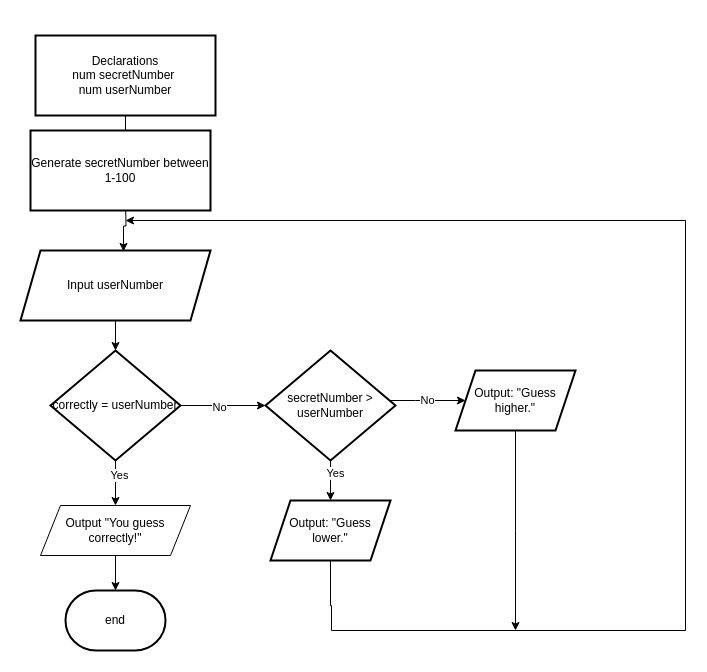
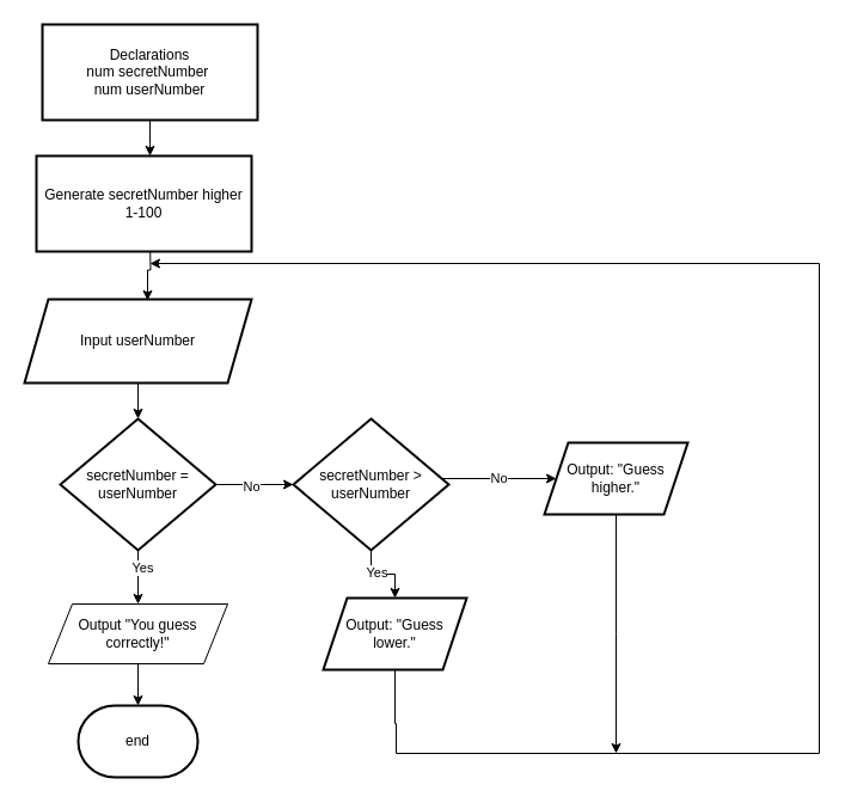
  <mxCell id="0" />
  <mxCell id="1" parent="0" />
  <mxCell id="2" value="" style="edgeStyle=orthogonalEdgeStyle;rounded=0;orthogonalLoop=1;jettySize=auto;html=1;" edge="1" parent="1" source="3"><mxGeometry relative="1" as="geometry"><mxPoint x="125" y="130" as="targetPoint" /></mxGeometry></mxCell>
- <mxCell id="3" value="Declarations&lt;div&gt;num secretNumber&amp;nbsp;&lt;/div&gt;&lt;div&gt;num userNumber&lt;/div&gt;" style="whiteSpace=wrap;html=1;strokeWidth=2;" vertex="1" parent="1"><mxGeometry x="35" y="35" width="180" height="80" as="geometry" /></mxCell>
+ <mxCell id="3" value="Declarations&lt;div&gt;num secretNumber&amp;nbsp;&lt;/div&gt;&lt;div&gt;num userNumber&lt;/div&gt;" style="whiteSpace=wrap;html=1;strokeWidth=2;" vertex="1" parent="1"><mxGeometry x="35" y="20" width="180" height="80" as="geometry" /></mxCell>
  <mxCell id="4" value="" style="edgeStyle=orthogonalEdgeStyle;rounded=0;orthogonalLoop=1;jettySize=auto;html=1;entryX=0.542;entryY=0.014;entryDx=0;entryDy=0;entryPerimeter=0;" edge="1" parent="1" target="7"><mxGeometry relative="1" as="geometry"><mxPoint x="125" y="200" as="sourcePoint" /><mxPoint x="125" y="230" as="targetPoint" /></mxGeometry></mxCell>
  <mxCell id="5" value="" style="edgeStyle=orthogonalEdgeStyle;rounded=0;orthogonalLoop=1;jettySize=auto;html=1;" edge="1" parent="1" target="7"><mxGeometry relative="1" as="geometry"><mxPoint x="125" y="290" as="sourcePoint" /></mxGeometry></mxCell>
  <mxCell id="6" value="" style="edgeStyle=orthogonalEdgeStyle;rounded=0;orthogonalLoop=1;jettySize=auto;html=1;" edge="1" parent="1" source="7" target="12"><mxGeometry relative="1" as="geometry" /></mxCell>
  <mxCell id="7" value="Input userNumber" style="shape=parallelogram;perimeter=parallelogramPerimeter;whiteSpace=wrap;html=1;fixedSize=1;strokeWidth=2;" vertex="1" parent="1"><mxGeometry x="20" y="250" width="190" height="70" as="geometry" /></mxCell>
  <mxCell id="8" value="" style="edgeStyle=orthogonalEdgeStyle;rounded=0;orthogonalLoop=1;jettySize=auto;html=1;" edge="1" parent="1" source="12" target="22"><mxGeometry relative="1" as="geometry" /></mxCell>
  <mxCell id="9" value="Yes" style="edgeLabel;html=1;align=center;verticalAlign=middle;resizable=0;points=[];" vertex="1" connectable="0" parent="8"><mxGeometry x="-0.4" y="3" relative="1" as="geometry"><mxPoint as="offset" /></mxGeometry></mxCell>
  <mxCell id="10" style="edgeStyle=orthogonalEdgeStyle;rounded=0;orthogonalLoop=1;jettySize=auto;html=1;exitX=1;exitY=0.5;exitDx=0;exitDy=0;entryX=0;entryY=0.5;entryDx=0;entryDy=0;" edge="1" parent="1" source="12" target="17"><mxGeometry relative="1" as="geometry" /></mxCell>
  <mxCell id="11" value="No" style="edgeLabel;html=1;align=center;verticalAlign=middle;resizable=0;points=[];" vertex="1" connectable="0" parent="10"><mxGeometry x="-0.1" y="-1" relative="1" as="geometry"><mxPoint as="offset" /></mxGeometry></mxCell>
- <mxCell id="12" value="correctly = userNumber" style="rhombus;whiteSpace=wrap;html=1;strokeWidth=2;" vertex="1" parent="1"><mxGeometry x="50" y="350" width="130" height="110" as="geometry" /></mxCell>
+ <mxCell id="12" value="secretNumber = userNumber" style="rhombus;whiteSpace=wrap;html=1;strokeWidth=2;" vertex="1" parent="1"><mxGeometry x="50" y="350" width="130" height="110" as="geometry" /></mxCell>
  <mxCell id="13" value="" style="edgeStyle=orthogonalEdgeStyle;rounded=0;orthogonalLoop=1;jettySize=auto;html=1;" edge="1" parent="1" source="17"><mxGeometry relative="1" as="geometry"><mxPoint x="465" y="400" as="targetPoint" /><Array as="points"><mxPoint x="415" y="400" /><mxPoint x="415" y="400" /></Array></mxGeometry></mxCell>
  <mxCell id="14" value="No" style="edgeLabel;html=1;align=center;verticalAlign=middle;resizable=0;points=[];" vertex="1" connectable="0" parent="13"><mxGeometry x="-0.028" y="1" relative="1" as="geometry"><mxPoint as="offset" /></mxGeometry></mxCell>
  <mxCell id="15" style="edgeStyle=orthogonalEdgeStyle;rounded=0;orthogonalLoop=1;jettySize=auto;html=1;exitX=0.5;exitY=1;exitDx=0;exitDy=0;" edge="1" parent="1" source="17" target="19"><mxGeometry relative="1" as="geometry" /></mxCell>
  <mxCell id="16" value="Yes" style="edgeLabel;html=1;align=center;verticalAlign=middle;resizable=0;points=[];" vertex="1" connectable="0" parent="15"><mxGeometry x="-0.4" y="4" relative="1" as="geometry"><mxPoint as="offset" /></mxGeometry></mxCell>
- <mxCell id="17" value="secretNumber &amp;gt; userNumber" style="rhombus;whiteSpace=wrap;html=1;strokeWidth=2;" vertex="1" parent="1"><mxGeometry x="265" y="350" width="130" height="110" as="geometry" /></mxCell>
+ <mxCell id="17" value="secretNumber &amp;gt; userNumber" style="rhombus;whiteSpace=wrap;html=1;strokeWidth=2;" vertex="1" parent="1"><mxGeometry x="245" y="350" width="130" height="110" as="geometry" /></mxCell>
  <mxCell id="18" style="edgeStyle=orthogonalEdgeStyle;rounded=0;orthogonalLoop=1;jettySize=auto;html=1;exitX=0.5;exitY=1;exitDx=0;exitDy=0;" edge="1" parent="1" source="19"><mxGeometry relative="1" as="geometry"><mxPoint x="125" y="220" as="targetPoint" /><mxPoint x="330" y="570" as="sourcePoint" /><Array as="points"><mxPoint x="330" y="605" /><mxPoint x="331" y="605" /><mxPoint x="331" y="630" /><mxPoint x="685" y="630" /><mxPoint x="685" y="220" /></Array></mxGeometry></mxCell>
  <mxCell id="19" value="Output: &quot;Guess lower.&quot;" style="shape=parallelogram;perimeter=parallelogramPerimeter;whiteSpace=wrap;html=1;fixedSize=1;strokeWidth=2;" vertex="1" parent="1"><mxGeometry x="270" y="500" width="120" height="60" as="geometry" /></mxCell>
  <mxCell id="20" value="end" style="strokeWidth=2;html=1;shape=mxgraph.flowchart.terminator;whiteSpace=wrap;rotation=0;" vertex="1" parent="1"><mxGeometry x="65" y="590" width="100" height="60" as="geometry" /></mxCell>
  <mxCell id="21" value="" style="edgeStyle=orthogonalEdgeStyle;rounded=0;orthogonalLoop=1;jettySize=auto;html=1;" edge="1" parent="1" source="22" target="20"><mxGeometry relative="1" as="geometry" /></mxCell>
  <mxCell id="22" value="Output &quot;You guess correctly!&quot;" style="shape=parallelogram;perimeter=parallelogramPerimeter;whiteSpace=wrap;html=1;fixedSize=1;" vertex="1" parent="1"><mxGeometry x="40" y="505" width="150" height="50" as="geometry" /></mxCell>
  <mxCell id="23" style="edgeStyle=orthogonalEdgeStyle;rounded=0;orthogonalLoop=1;jettySize=auto;html=1;exitX=0.5;exitY=1;exitDx=0;exitDy=0;" edge="1" parent="1" source="24"><mxGeometry relative="1" as="geometry"><mxPoint x="515" y="630" as="targetPoint" /></mxGeometry></mxCell>
  <mxCell id="24" value="Output: &quot;Guess higher.&quot;" style="shape=parallelogram;perimeter=parallelogramPerimeter;whiteSpace=wrap;html=1;fixedSize=1;strokeWidth=2;" vertex="1" parent="1"><mxGeometry x="455" y="370" width="120" height="60" as="geometry" /></mxCell>
- <mxCell id="25" value="Generate secretNumber between 1-100" style="whiteSpace=wrap;html=1;strokeWidth=2;" vertex="1" parent="1"><mxGeometry x="30" y="130" width="180" height="80" as="geometry" /></mxCell>
+ <mxCell id="25" value="Generate secretNumber higher 1-100" style="whiteSpace=wrap;html=1;strokeWidth=2;" vertex="1" parent="1"><mxGeometry x="30" y="130" width="180" height="80" as="geometry" /></mxCell>
